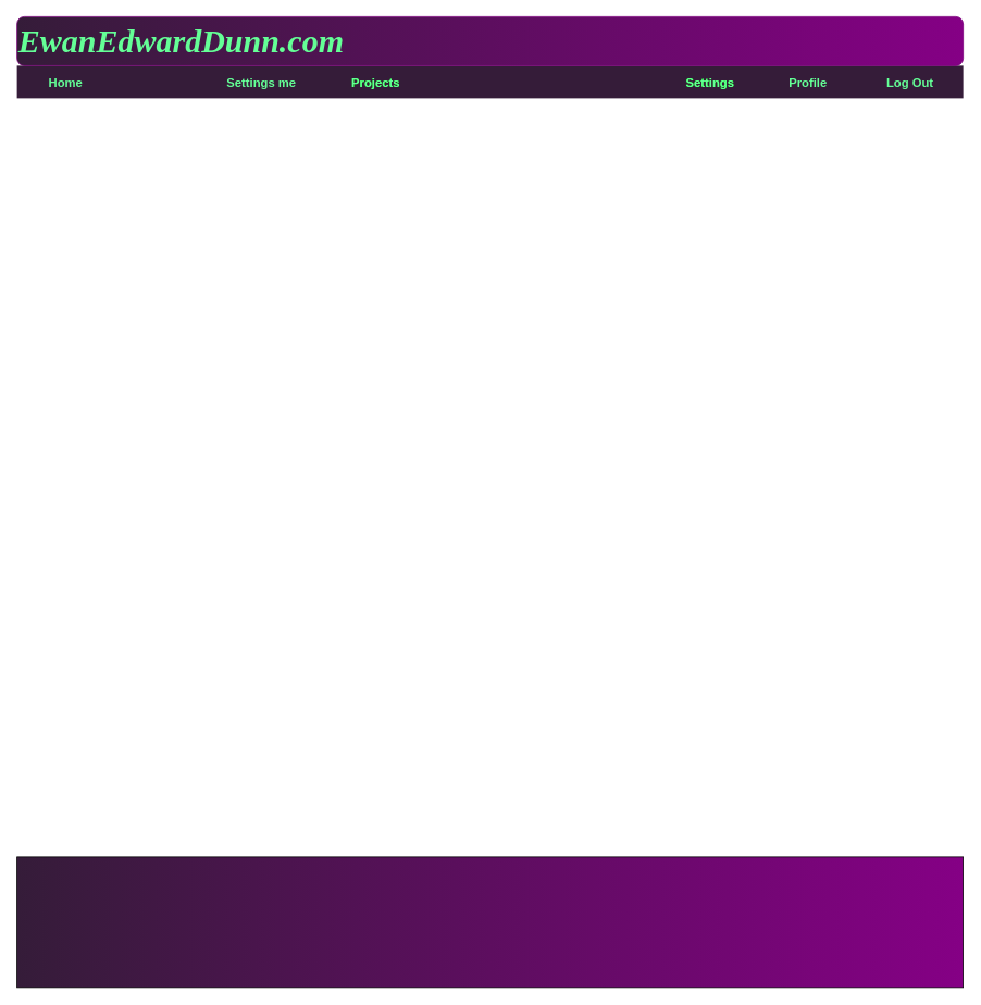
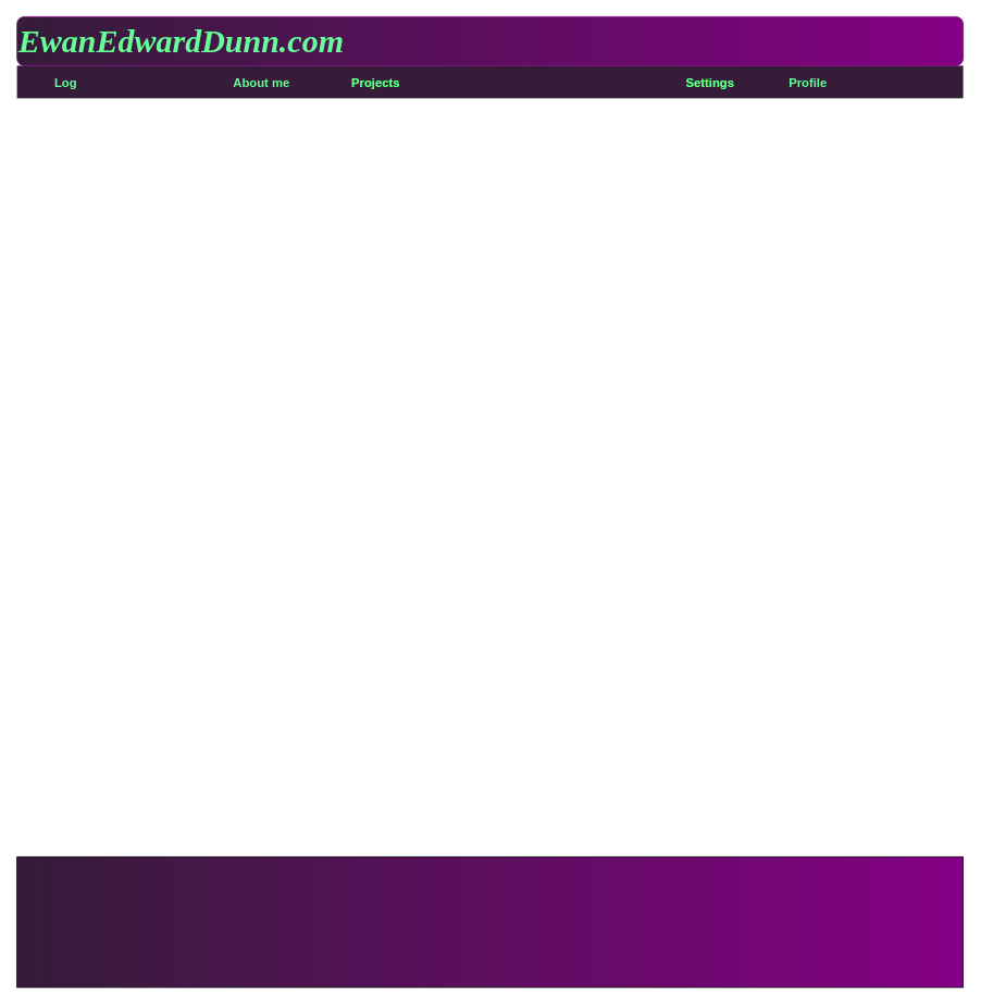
  <mxCell id="0" style=";html=1;" />
  <mxCell id="1" style=";html=1;" parent="0" />
  <mxCell id="2" value="" style="html=1;shadow=0;dashed=0;shape=mxgraph.bootstrap.rect;fillColor=#351C39;strokeColor=none;whiteSpace=wrap;rounded=0;fontSize=12;fontColor=#000000;align=center;container=0;" vertex="1" parent="1"><mxGeometry x="20" y="80" width="1160" height="40" as="geometry" /></mxCell>
  <mxCell id="3" value="&lt;h1&gt;&lt;b&gt;&lt;i&gt;&lt;font face=&quot;Comic Sans MS&quot;&gt;&lt;font&gt;&lt;span style=&quot;font-size: 40px&quot;&gt;EwanEdwardDunn&lt;/span&gt;&lt;/font&gt;&lt;font style=&quot;font-size: 40px&quot;&gt;.com&lt;/font&gt;&lt;/font&gt;&lt;/i&gt;&lt;/b&gt;&lt;/h1&gt;" style="whiteSpace=wrap;html=1;align=left;fillColor=#351C39;strokeColor=#7D007D;gradientColor=#850085;gradientDirection=east;glass=0;shadow=0;fontColor=#64FF96;rounded=1;" vertex="1" parent="1"><mxGeometry x="20" y="20" width="1160" height="60" as="geometry" /></mxCell>
  <mxCell id="4" value="" style="rounded=0;whiteSpace=wrap;html=1;shadow=0;glass=0;fontFamily=Comic Sans MS;fontSize=40;fillColor=#351C39;gradientColor=#850085;gradientDirection=east;" vertex="1" parent="1"><mxGeometry x="20" y="1050" width="1160" height="160" as="geometry" /></mxCell>
- <mxCell id="5" value="Home" style="html=1;shadow=0;dashed=0;fillColor=none;strokeColor=none;shape=mxgraph.bootstrap.rect;fontColor=#64FF96;fontSize=15;whiteSpace=wrap;fontStyle=1" vertex="1" parent="1"><mxGeometry x="20" y="80" width="120" height="40" as="geometry" /></mxCell>
- <mxCell id="6" value="Settings me" style="html=1;shadow=0;dashed=0;fillColor=none;strokeColor=none;shape=mxgraph.bootstrap.rect;fontColor=#64FF96;whiteSpace=wrap;fontStyle=1;fontSize=15;" vertex="1" parent="1"><mxGeometry x="260" y="80" width="120" height="40" as="geometry" /></mxCell>
+ <mxCell id="5" value="Log" style="html=1;shadow=0;dashed=0;fillColor=none;strokeColor=none;shape=mxgraph.bootstrap.rect;fontColor=#64FF96;fontSize=15;whiteSpace=wrap;fontStyle=1" vertex="1" parent="1"><mxGeometry x="20" y="80" width="120" height="40" as="geometry" /></mxCell>
+ <mxCell id="6" value="About me" style="html=1;shadow=0;dashed=0;fillColor=none;strokeColor=none;shape=mxgraph.bootstrap.rect;fontColor=#64FF96;whiteSpace=wrap;fontStyle=1;fontSize=15;" vertex="1" parent="1"><mxGeometry x="260" y="80" width="120" height="40" as="geometry" /></mxCell>
  <mxCell id="7" value="Settings" style="html=1;shadow=0;dashed=0;fillColor=none;strokeColor=none;shape=mxgraph.bootstrap.rect;fontColor=#00FF00;whiteSpace=wrap;fontStyle=1;fontSize=15;" vertex="1" parent="1"><mxGeometry x="810.01" y="80" width="120" height="40" as="geometry" /></mxCell>
  <mxCell id="8" value="Profile" style="html=1;shadow=0;dashed=0;fillColor=none;strokeColor=none;shape=mxgraph.bootstrap.rect;fontColor=#64FF96;whiteSpace=wrap;fontStyle=1;fontSize=15;" vertex="1" parent="1"><mxGeometry x="930" y="80" width="120" height="40" as="geometry" /></mxCell>
  <mxCell id="9" value="&lt;font style=&quot;font-size: 15px;&quot;&gt;Projects&lt;/font&gt;" style="html=1;shadow=0;dashed=0;shape=mxgraph.bootstrap.rect;fillColor=none;strokeColor=none;fontColor=#00FF00;spacingRight=30;whiteSpace=wrap;align=center;fontStyle=1;fontSize=15;" vertex="1" parent="1"><mxGeometry x="380" y="80" width="190" height="40" as="geometry" /></mxCell>
  <mxCell id="10" value="Settings" style="html=1;shadow=0;dashed=0;fillColor=none;strokeColor=none;shape=mxgraph.bootstrap.rect;fontColor=#64FF96;whiteSpace=wrap;fontStyle=1;fontSize=15;" vertex="1" parent="1"><mxGeometry x="810.01" y="80" width="120" height="40" as="geometry" /></mxCell>
- <mxCell id="11" value="Log Out" style="html=1;shadow=0;dashed=0;fillColor=none;strokeColor=none;shape=mxgraph.bootstrap.rect;fontColor=#64FF96;whiteSpace=wrap;fontStyle=1;fontSize=15;" vertex="1" parent="1"><mxGeometry x="1050" y="80" width="129.99" height="40" as="geometry" /></mxCell>
  <mxCell id="12" value="&lt;font style=&quot;font-size: 15px;&quot;&gt;Projects&lt;/font&gt;" style="html=1;shadow=0;dashed=0;shape=mxgraph.bootstrap.rect;fillColor=none;strokeColor=none;fontColor=#64FF96;spacingRight=30;whiteSpace=wrap;align=center;fontStyle=1;fontSize=15;" vertex="1" parent="1"><mxGeometry x="380" y="80" width="190" height="40" as="geometry" /></mxCell>
